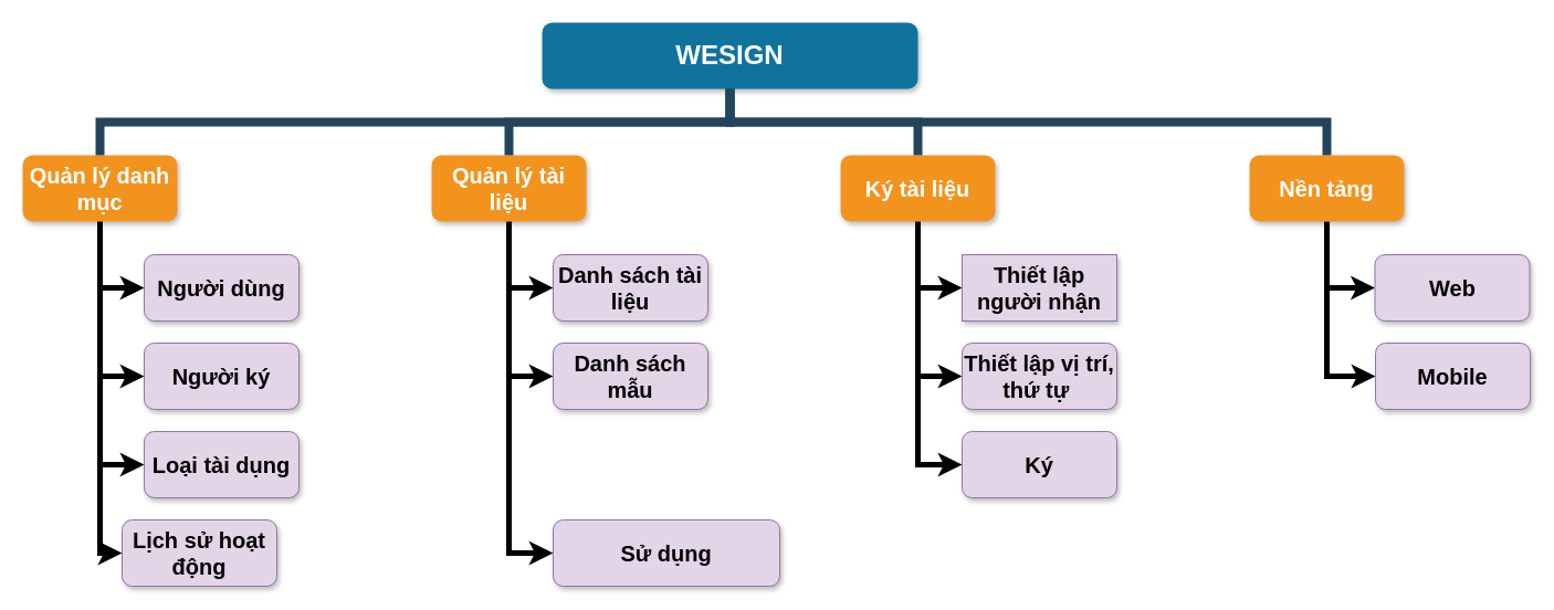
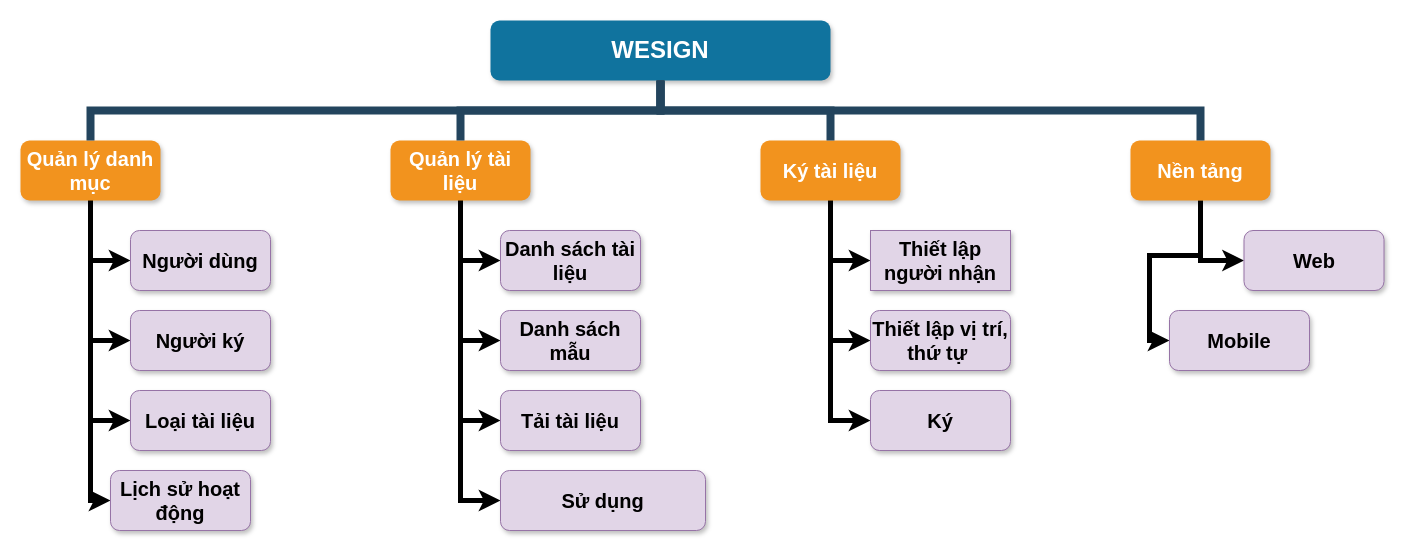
  <mxCell id="0" />
  <mxCell id="1" parent="0" />
  <mxCell id="2" value="WESIGN" style="whiteSpace=wrap;rounded=1;shadow=1;fillColor=#10739E;strokeColor=none;fontColor=#FFFFFF;fontStyle=1;fontSize=24" parent="1" vertex="1"><mxGeometry x="490" y="20" width="340" height="60" as="geometry" /></mxCell>
  <mxCell id="3" style="edgeStyle=orthogonalEdgeStyle;rounded=0;orthogonalLoop=1;jettySize=auto;html=1;entryX=0;entryY=0.5;entryDx=0;entryDy=0;fontSize=20;strokeWidth=5;" edge="1" parent="1" source="7" target="24"><mxGeometry relative="1" as="geometry" /></mxCell>
  <mxCell id="4" style="edgeStyle=orthogonalEdgeStyle;rounded=0;orthogonalLoop=1;jettySize=auto;html=1;entryX=0;entryY=0.5;entryDx=0;entryDy=0;fontSize=20;strokeWidth=5;" edge="1" parent="1" source="7" target="25"><mxGeometry relative="1" as="geometry" /></mxCell>
  <mxCell id="5" style="edgeStyle=orthogonalEdgeStyle;rounded=0;orthogonalLoop=1;jettySize=auto;html=1;entryX=0;entryY=0.5;entryDx=0;entryDy=0;fontSize=20;strokeWidth=5;" edge="1" parent="1" source="7" target="26"><mxGeometry relative="1" as="geometry" /></mxCell>
  <mxCell id="6" style="edgeStyle=orthogonalEdgeStyle;rounded=0;orthogonalLoop=1;jettySize=auto;html=1;entryX=0;entryY=0.5;entryDx=0;entryDy=0;fontSize=20;strokeWidth=5;" edge="1" parent="1" source="7" target="30"><mxGeometry relative="1" as="geometry" /></mxCell>
  <mxCell id="7" value="Quản lý danh mục" style="whiteSpace=wrap;rounded=1;fillColor=#F2931E;strokeColor=none;shadow=1;fontColor=#FFFFFF;fontStyle=1;fontSize=20;" parent="1" vertex="1"><mxGeometry x="20" y="140" width="140" height="60" as="geometry" /></mxCell>
  <mxCell id="8" style="edgeStyle=orthogonalEdgeStyle;rounded=0;orthogonalLoop=1;jettySize=auto;html=1;entryX=0;entryY=0.5;entryDx=0;entryDy=0;fontSize=20;strokeWidth=5;" edge="1" parent="1" source="12" target="27"><mxGeometry relative="1" as="geometry" /></mxCell>
  <mxCell id="9" style="edgeStyle=orthogonalEdgeStyle;rounded=0;orthogonalLoop=1;jettySize=auto;html=1;entryX=0;entryY=0.5;entryDx=0;entryDy=0;fontSize=20;strokeWidth=5;" edge="1" parent="1" source="12" target="28"><mxGeometry relative="1" as="geometry" /></mxCell>
+ <mxCell id="10" style="edgeStyle=orthogonalEdgeStyle;rounded=0;orthogonalLoop=1;jettySize=auto;html=1;entryX=0;entryY=0.5;entryDx=0;entryDy=0;fontSize=20;strokeWidth=5;" edge="1" parent="1" source="12" target="29"><mxGeometry relative="1" as="geometry" /></mxCell>
  <mxCell id="11" style="edgeStyle=orthogonalEdgeStyle;rounded=0;orthogonalLoop=1;jettySize=auto;html=1;entryX=0;entryY=0.5;entryDx=0;entryDy=0;fontSize=20;strokeWidth=5;" edge="1" parent="1" source="12" target="31"><mxGeometry relative="1" as="geometry" /></mxCell>
  <mxCell id="12" value="Quản lý tài liệu" style="whiteSpace=wrap;rounded=1;fillColor=#F2931E;strokeColor=none;shadow=1;fontColor=#FFFFFF;fontStyle=1;fontSize=20;" parent="1" vertex="1"><mxGeometry x="390" y="140" width="140" height="60" as="geometry" /></mxCell>
  <mxCell id="13" style="edgeStyle=orthogonalEdgeStyle;rounded=0;orthogonalLoop=1;jettySize=auto;html=1;entryX=0;entryY=0.5;entryDx=0;entryDy=0;fontSize=20;strokeWidth=5;" edge="1" parent="1" source="16" target="32"><mxGeometry relative="1" as="geometry" /></mxCell>
  <mxCell id="14" style="edgeStyle=orthogonalEdgeStyle;rounded=0;orthogonalLoop=1;jettySize=auto;html=1;entryX=0;entryY=0.5;entryDx=0;entryDy=0;fontSize=20;strokeWidth=5;" edge="1" parent="1" source="16" target="33"><mxGeometry relative="1" as="geometry" /></mxCell>
  <mxCell id="15" style="edgeStyle=orthogonalEdgeStyle;rounded=0;orthogonalLoop=1;jettySize=auto;html=1;entryX=0;entryY=0.5;entryDx=0;entryDy=0;fontSize=20;strokeWidth=5;" edge="1" parent="1" source="16" target="34"><mxGeometry relative="1" as="geometry" /></mxCell>
  <mxCell id="16" value="Ký tài liệu" style="whiteSpace=wrap;rounded=1;fillColor=#F2931E;strokeColor=none;shadow=1;fontColor=#FFFFFF;fontStyle=1;fontSize=20;" parent="1" vertex="1"><mxGeometry x="760" y="140" width="140" height="60" as="geometry" /></mxCell>
  <mxCell id="17" style="edgeStyle=orthogonalEdgeStyle;rounded=0;orthogonalLoop=1;jettySize=auto;html=1;entryX=0;entryY=0.5;entryDx=0;entryDy=0;fontSize=20;strokeWidth=5;" edge="1" parent="1" source="19" target="35"><mxGeometry relative="1" as="geometry" /></mxCell>
  <mxCell id="18" style="edgeStyle=orthogonalEdgeStyle;rounded=0;orthogonalLoop=1;jettySize=auto;html=1;entryX=0;entryY=0.5;entryDx=0;entryDy=0;fontSize=20;strokeWidth=5;" edge="1" parent="1" source="19" target="36"><mxGeometry relative="1" as="geometry" /></mxCell>
  <mxCell id="19" value="Nền tảng" style="whiteSpace=wrap;rounded=1;fillColor=#F2931E;strokeColor=none;shadow=1;fontColor=#FFFFFF;fontStyle=1;fontSize=20;" parent="1" vertex="1"><mxGeometry x="1130" y="140" width="140" height="60" as="geometry" /></mxCell>
  <mxCell id="20" value="" style="edgeStyle=elbowEdgeStyle;elbow=vertical;rounded=0;fontColor=#000000;endArrow=none;endFill=0;strokeWidth=8;strokeColor=#23445D;" parent="1" source="2" target="7" edge="1"><mxGeometry width="100" height="100" relative="1" as="geometry"><mxPoint x="40" y="120" as="sourcePoint" /><mxPoint x="140" y="20" as="targetPoint" /></mxGeometry></mxCell>
  <mxCell id="21" value="" style="edgeStyle=elbowEdgeStyle;elbow=vertical;rounded=0;fontColor=#000000;endArrow=none;endFill=0;strokeWidth=8;strokeColor=#23445D;" parent="1" source="2" target="12" edge="1"><mxGeometry width="100" height="100" relative="1" as="geometry"><mxPoint x="50" y="130" as="sourcePoint" /><mxPoint x="150" y="30" as="targetPoint" /></mxGeometry></mxCell>
  <mxCell id="22" value="" style="edgeStyle=elbowEdgeStyle;elbow=vertical;rounded=0;fontColor=#000000;endArrow=none;endFill=0;strokeWidth=8;strokeColor=#23445D;" parent="1" source="2" target="16" edge="1"><mxGeometry width="100" height="100" relative="1" as="geometry"><mxPoint x="60" y="140" as="sourcePoint" /><mxPoint x="160" y="40" as="targetPoint" /></mxGeometry></mxCell>
  <mxCell id="23" value="" style="edgeStyle=elbowEdgeStyle;elbow=vertical;rounded=0;fontColor=#000000;endArrow=none;endFill=0;strokeWidth=8;strokeColor=#23445D;" parent="1" source="2" target="19" edge="1"><mxGeometry width="100" height="100" relative="1" as="geometry"><mxPoint x="70" y="150" as="sourcePoint" /><mxPoint x="170" y="50" as="targetPoint" /></mxGeometry></mxCell>
  <mxCell id="24" value="Người dùng" style="whiteSpace=wrap;rounded=1;fillColor=#e1d5e7;strokeColor=#9673a6;shadow=1;fontStyle=1;fontSize=20;" vertex="1" parent="1"><mxGeometry x="130" y="230" width="140" height="60" as="geometry" /></mxCell>
  <mxCell id="25" value="Người ký" style="whiteSpace=wrap;rounded=1;fillColor=#e1d5e7;strokeColor=#9673a6;shadow=1;fontStyle=1;fontSize=20;" vertex="1" parent="1"><mxGeometry x="130" y="310" width="140" height="60" as="geometry" /></mxCell>
- <mxCell id="26" value="Loại tài dụng" style="whiteSpace=wrap;rounded=1;fillColor=#e1d5e7;strokeColor=#9673a6;shadow=1;fontStyle=1;fontSize=20;" vertex="1" parent="1"><mxGeometry x="130" y="390" width="140" height="60" as="geometry" /></mxCell>
+ <mxCell id="26" value="Loại tài liệu" style="whiteSpace=wrap;rounded=1;fillColor=#e1d5e7;strokeColor=#9673a6;shadow=1;fontStyle=1;fontSize=20;" vertex="1" parent="1"><mxGeometry x="130" y="390" width="140" height="60" as="geometry" /></mxCell>
  <mxCell id="27" value="Danh sách tài liệu" style="whiteSpace=wrap;rounded=1;fillColor=#e1d5e7;strokeColor=#9673a6;shadow=1;fontStyle=1;fontSize=20;" vertex="1" parent="1"><mxGeometry x="500" y="230" width="140" height="60" as="geometry" /></mxCell>
  <mxCell id="28" value="Danh sách mẫu" style="whiteSpace=wrap;rounded=1;fillColor=#e1d5e7;strokeColor=#9673a6;shadow=1;fontStyle=1;fontSize=20;" vertex="1" parent="1"><mxGeometry x="500" y="310" width="140" height="60" as="geometry" /></mxCell>
+ <mxCell id="29" value="Tải tài liệu" style="whiteSpace=wrap;rounded=1;fillColor=#e1d5e7;strokeColor=#9673a6;shadow=1;fontStyle=1;fontSize=20;" vertex="1" parent="1"><mxGeometry x="500" y="390" width="140" height="60" as="geometry" /></mxCell>
  <mxCell id="30" value="Lịch sử hoạt động" style="whiteSpace=wrap;rounded=1;fillColor=#e1d5e7;strokeColor=#9673a6;shadow=1;fontStyle=1;fontSize=20;" vertex="1" parent="1"><mxGeometry x="110" y="470" width="140" height="60" as="geometry" /></mxCell>
  <mxCell id="31" value="Sử dụng" style="whiteSpace=wrap;rounded=1;fillColor=#e1d5e7;strokeColor=#9673a6;shadow=1;fontStyle=1;fontSize=20;" vertex="1" parent="1"><mxGeometry x="500" y="470" width="205" height="60" as="geometry" /></mxCell>
  <mxCell id="32" value="Thiết lập người nhận" style="whiteSpace=wrap;fillColor=#e1d5e7;strokeColor=#9673a6;shadow=1;fontStyle=1;fontSize=20;rounded=0;" vertex="1" parent="1"><mxGeometry x="870" y="230" width="140" height="60" as="geometry" /></mxCell>
  <mxCell id="33" value="Thiết lập vị trí, thứ tự " style="whiteSpace=wrap;rounded=1;fillColor=#e1d5e7;strokeColor=#9673a6;shadow=1;fontStyle=1;fontSize=20;" vertex="1" parent="1"><mxGeometry x="870" y="310" width="140" height="60" as="geometry" /></mxCell>
  <mxCell id="34" value="Ký" style="whiteSpace=wrap;rounded=1;fillColor=#e1d5e7;strokeColor=#9673a6;shadow=1;fontStyle=1;fontSize=20;" vertex="1" parent="1"><mxGeometry x="870" y="390" width="140" height="60" as="geometry" /></mxCell>
  <mxCell id="35" value="Web" style="whiteSpace=wrap;rounded=1;fillColor=#e1d5e7;strokeColor=#9673a6;shadow=1;fontStyle=1;fontSize=20;" vertex="1" parent="1"><mxGeometry x="1243.5" y="230" width="140" height="60" as="geometry" /></mxCell>
- <mxCell id="36" value="Mobile" style="whiteSpace=wrap;rounded=1;fillColor=#e1d5e7;strokeColor=#9673a6;shadow=1;fontStyle=1;fontSize=20;" vertex="1" parent="1"><mxGeometry x="1244" y="310" width="140" height="60" as="geometry" /></mxCell>
+ <mxCell id="36" value="Mobile" style="whiteSpace=wrap;rounded=1;fillColor=#e1d5e7;strokeColor=#9673a6;shadow=1;fontStyle=1;fontSize=20;" vertex="1" parent="1"><mxGeometry x="1169" y="310" width="140" height="60" as="geometry" /></mxCell>
